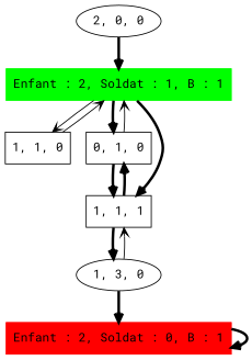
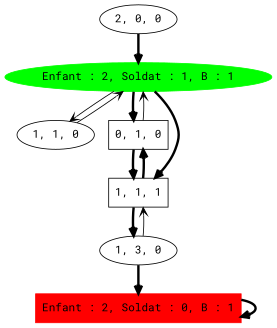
  digraph {
    fontname="Roboto Mono"
    node [fontname="Roboto Mono" shape=box]
    edge [arrowhead=open fontname="Roboto Mono" penwidth=3]
-   n1 [color=green label="Enfant : 2, Soldat : 1, B : 1" style=filled]
-   "1, 1, 0"
+   n1 [color=green label="Enfant : 2, Soldat : 1, B : 1" shape=ellipse style=filled]
+   "1, 1, 0" [shape=""]
    "0, 1, 0"
    "1, 1, 1"
    "2, 0, 0" [shape=""]
    n6 [color=red label="Enfant : 2, Soldat : 0, B : 1" style=filled]
    n7 [label="1, 3, 0" shape=""]
    n1 -> "1, 1, 0" [penwidth=""]
    n1 -> "0, 1, 0"
    n1 -> "1, 1, 1"
    "1, 1, 0" -> n1 [penwidth=""]
    "0, 1, 0" -> n1 [penwidth=""]
    "0, 1, 0" -> "1, 1, 1"
    "1, 1, 1" -> "0, 1, 0"
    "1, 1, 1" -> n7
    "2, 0, 0" -> n1
    n6 -> n6
    n7 -> "1, 1, 1" [penwidth=""]
    n7 -> n6
  }
